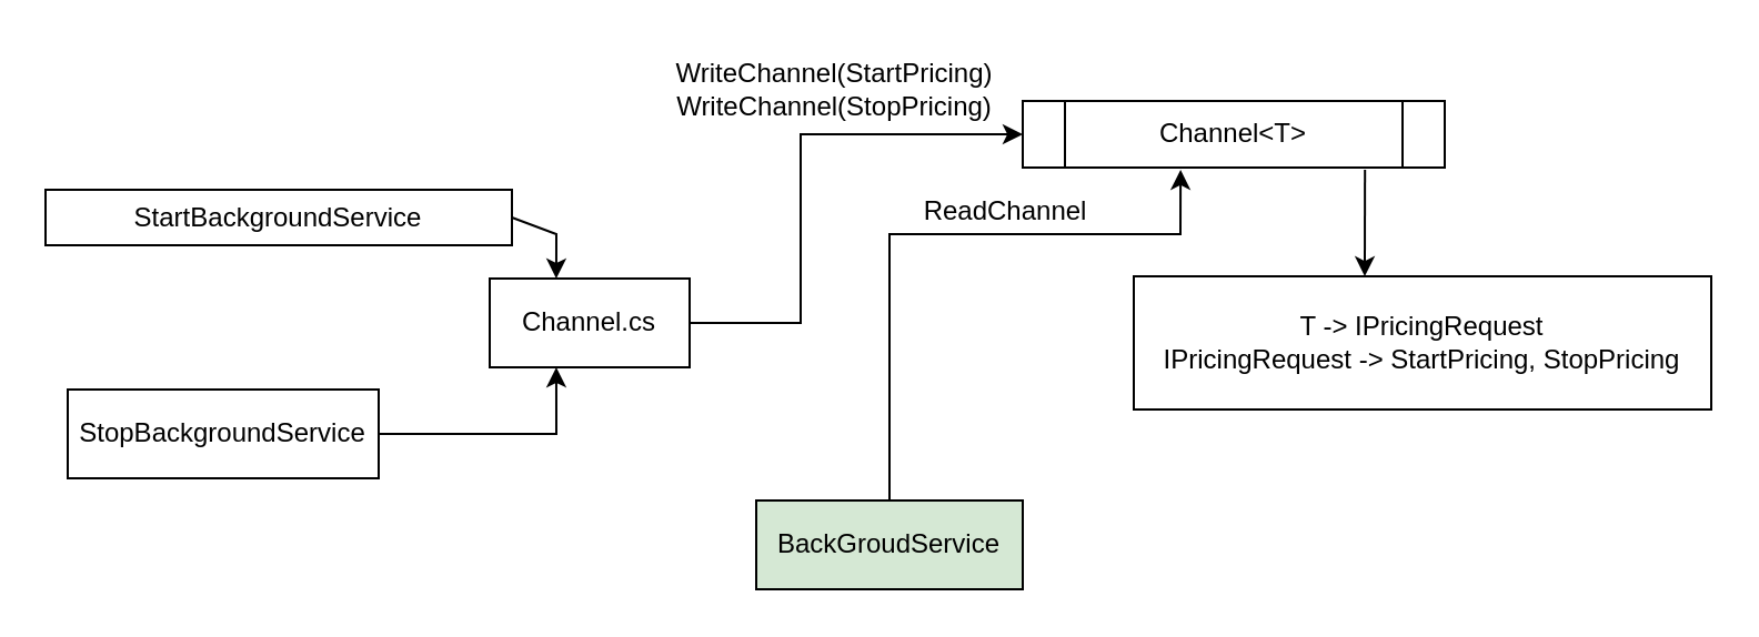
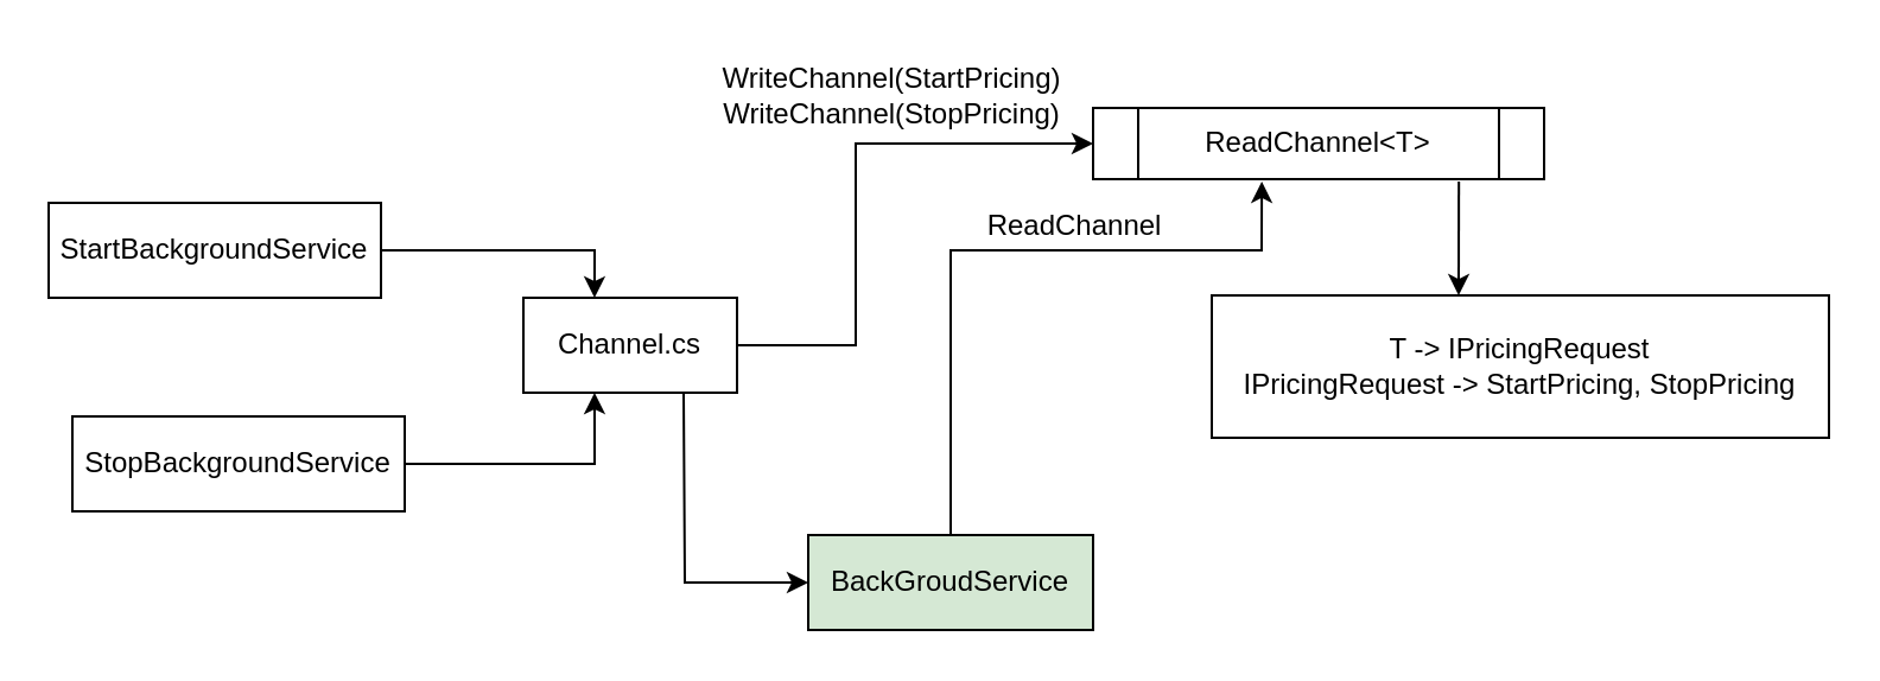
  <mxCell id="0" />
  <mxCell id="1" parent="0" />
  <mxCell id="2" value="Channel.cs" style="rounded=0;whiteSpace=wrap;html=1;" vertex="1" parent="1"><mxGeometry x="220" y="125" width="90" height="40" as="geometry" /></mxCell>
  <mxCell id="3" value="BackGroudService" style="rounded=0;whiteSpace=wrap;html=1;fillColor=#d5e8d4;" vertex="1" parent="1"><mxGeometry x="340" y="225" width="120" height="40" as="geometry" /></mxCell>
- <mxCell id="5" value="StartBackgroundService" style="rounded=0;whiteSpace=wrap;html=1;" vertex="1" parent="1"><mxGeometry x="20" y="85" width="210" height="25" as="geometry" /></mxCell>
+ <mxCell id="4" value="" style="endArrow=classic;html=1;rounded=0;exitX=0.75;exitY=1;exitDx=0;exitDy=0;entryX=0;entryY=0.5;entryDx=0;entryDy=0;" edge="1" parent="1" source="2" target="3"><mxGeometry width="50" height="50" relative="1" as="geometry"><mxPoint x="360" y="475" as="sourcePoint" /><mxPoint x="410" y="425" as="targetPoint" /><Array as="points"><mxPoint x="288" y="245" /></Array></mxGeometry></mxCell>
+ <mxCell id="5" value="StartBackgroundService" style="rounded=0;whiteSpace=wrap;html=1;" vertex="1" parent="1"><mxGeometry x="20" y="85" width="140" height="40" as="geometry" /></mxCell>
  <mxCell id="6" value="StopBackgroundService" style="rounded=0;whiteSpace=wrap;html=1;" vertex="1" parent="1"><mxGeometry x="30" y="175" width="140" height="40" as="geometry" /></mxCell>
  <mxCell id="7" value="" style="endArrow=classic;html=1;rounded=0;exitX=1;exitY=0.5;exitDx=0;exitDy=0;entryX=0.333;entryY=0;entryDx=0;entryDy=0;entryPerimeter=0;" edge="1" parent="1" source="5" target="2"><mxGeometry width="50" height="50" relative="1" as="geometry"><mxPoint x="330" y="445" as="sourcePoint" /><mxPoint x="380" y="395" as="targetPoint" /><Array as="points"><mxPoint x="250" y="105" /></Array></mxGeometry></mxCell>
  <mxCell id="8" value="" style="endArrow=classic;html=1;rounded=0;exitX=1;exitY=0.5;exitDx=0;exitDy=0;entryX=0.333;entryY=1;entryDx=0;entryDy=0;entryPerimeter=0;" edge="1" parent="1" source="6" target="2"><mxGeometry width="50" height="50" relative="1" as="geometry"><mxPoint x="330" y="445" as="sourcePoint" /><mxPoint x="380" y="395" as="targetPoint" /><Array as="points"><mxPoint x="250" y="195" /></Array></mxGeometry></mxCell>
- <mxCell id="9" value="Channel&amp;lt;T&amp;gt;" style="shape=process;whiteSpace=wrap;html=1;backgroundOutline=1;" vertex="1" parent="1"><mxGeometry x="460" y="45" width="190" height="30" as="geometry" /></mxCell>
+ <mxCell id="9" value="ReadChannel&amp;lt;T&amp;gt;" style="shape=process;whiteSpace=wrap;html=1;backgroundOutline=1;" vertex="1" parent="1"><mxGeometry x="460" y="45" width="190" height="30" as="geometry" /></mxCell>
  <mxCell id="10" value="T -&amp;gt; IPricingRequest&lt;br&gt;IPricingRequest -&amp;gt;&amp;nbsp;StartPricing,&amp;nbsp;StopPricing" style="rounded=0;whiteSpace=wrap;html=1;" vertex="1" parent="1"><mxGeometry x="510" y="124" width="260" height="60" as="geometry" /></mxCell>
  <mxCell id="11" value="" style="endArrow=classic;html=1;rounded=0;exitX=0.811;exitY=1.1;exitDx=0;exitDy=0;entryX=0.4;entryY=0.017;entryDx=0;entryDy=0;entryPerimeter=0;exitPerimeter=0;" edge="1" parent="1"><mxGeometry width="50" height="50" relative="1" as="geometry"><mxPoint x="614.09" y="76" as="sourcePoint" /><mxPoint x="614" y="124.02" as="targetPoint" /></mxGeometry></mxCell>
  <mxCell id="12" value="" style="endArrow=classic;html=1;rounded=0;exitX=1;exitY=0.5;exitDx=0;exitDy=0;entryX=0;entryY=0.5;entryDx=0;entryDy=0;" edge="1" parent="1" source="2" target="9"><mxGeometry width="50" height="50" relative="1" as="geometry"><mxPoint x="330" y="425" as="sourcePoint" /><mxPoint x="380" y="375" as="targetPoint" /><Array as="points"><mxPoint x="360" y="145" /><mxPoint x="360" y="60" /></Array></mxGeometry></mxCell>
  <mxCell id="13" value="WriteChannel(StartPricing)&lt;br&gt;WriteChannel(StopPricing)" style="text;html=1;align=center;verticalAlign=middle;resizable=0;points=[];autosize=1;strokeColor=none;fillColor=none;" vertex="1" parent="1"><mxGeometry x="290" y="20" width="170" height="40" as="geometry" /></mxCell>
  <mxCell id="14" value="" style="endArrow=classic;html=1;rounded=0;exitX=0.5;exitY=0;exitDx=0;exitDy=0;entryX=0.374;entryY=1.033;entryDx=0;entryDy=0;entryPerimeter=0;" edge="1" parent="1" source="3" target="9"><mxGeometry width="50" height="50" relative="1" as="geometry"><mxPoint x="330" y="415" as="sourcePoint" /><mxPoint x="380" y="365" as="targetPoint" /><Array as="points"><mxPoint x="400" y="105" /><mxPoint x="531" y="105" /></Array></mxGeometry></mxCell>
  <mxCell id="15" value="ReadChannel" style="text;html=1;align=center;verticalAlign=middle;resizable=0;points=[];autosize=1;strokeColor=none;fillColor=none;" vertex="1" parent="1"><mxGeometry x="402" y="80" width="100" height="30" as="geometry" /></mxCell>
